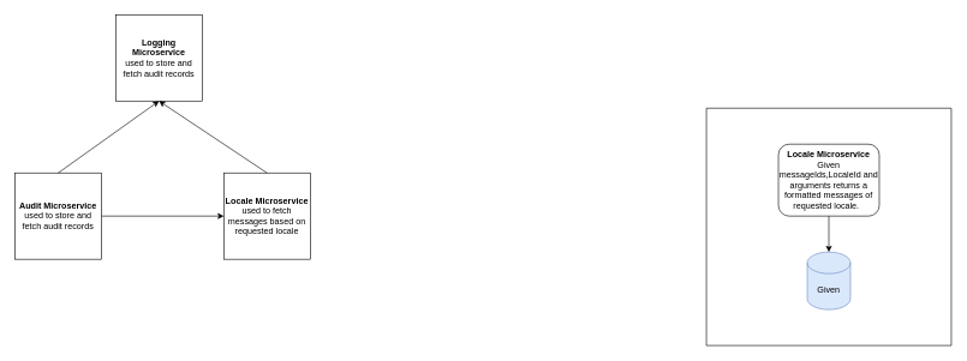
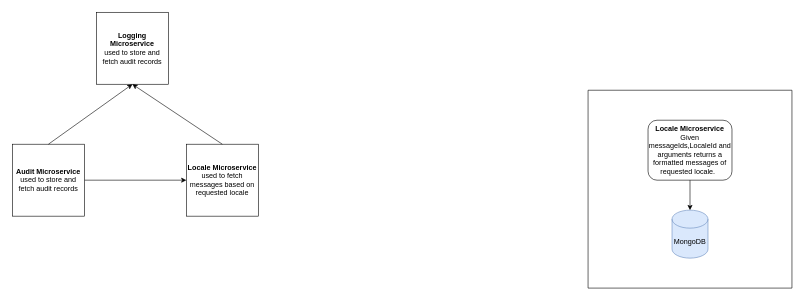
  <mxCell id="0" />
  <mxCell id="1" parent="0" />
  <mxCell id="2" value="" style="swimlane;startSize=0;" vertex="1" parent="1"><mxGeometry x="980" y="150" width="340" height="330" as="geometry" /></mxCell>
- <mxCell id="3" value="Given" style="shape=cylinder3;whiteSpace=wrap;html=1;boundedLbl=1;backgroundOutline=1;size=15;fillColor=#dae8fc;strokeColor=#6c8ebf;" vertex="1" parent="2"><mxGeometry x="140" y="200" width="60" height="80" as="geometry" /></mxCell>
+ <mxCell id="3" value="MongoDB" style="shape=cylinder3;whiteSpace=wrap;html=1;boundedLbl=1;backgroundOutline=1;size=15;fillColor=#dae8fc;strokeColor=#6c8ebf;" vertex="1" parent="2"><mxGeometry x="140" y="200" width="60" height="80" as="geometry" /></mxCell>
  <mxCell id="4" value="&lt;b&gt;Locale Microservice&lt;br&gt;&lt;/b&gt;Given messageIds,LocaleId and arguments returns a formatted messages of requested locale.&amp;nbsp;&amp;nbsp;" style="rounded=1;whiteSpace=wrap;html=1;" vertex="1" parent="2"><mxGeometry x="100" y="50" width="140" height="100" as="geometry" /></mxCell>
  <mxCell id="5" value="" style="endArrow=classic;html=1;rounded=0;exitX=0.5;exitY=1;exitDx=0;exitDy=0;entryX=0.5;entryY=0;entryDx=0;entryDy=0;entryPerimeter=0;" edge="1" parent="2" source="4" target="3"><mxGeometry width="50" height="50" relative="1" as="geometry"><mxPoint x="90" y="320" as="sourcePoint" /><mxPoint x="140" y="270" as="targetPoint" /></mxGeometry></mxCell>
  <mxCell id="6" style="edgeStyle=orthogonalEdgeStyle;rounded=0;orthogonalLoop=1;jettySize=auto;html=1;exitX=1;exitY=0.5;exitDx=0;exitDy=0;" edge="1" parent="1" source="7" target="9"><mxGeometry relative="1" as="geometry" /></mxCell>
  <mxCell id="7" value="&lt;b&gt;Audit Microservice&lt;/b&gt;&lt;br&gt;used to store and fetch audit records" style="whiteSpace=wrap;html=1;aspect=fixed;" vertex="1" parent="1"><mxGeometry x="20" y="240" width="120" height="120" as="geometry" /></mxCell>
  <mxCell id="8" value="&lt;b&gt;Logging Microservice&lt;/b&gt;&lt;br&gt;used to store and fetch audit records" style="whiteSpace=wrap;html=1;aspect=fixed;" vertex="1" parent="1"><mxGeometry x="160" y="20" width="120" height="120" as="geometry" /></mxCell>
  <mxCell id="9" value="&lt;b&gt;Locale Microservice&lt;br&gt;&lt;/b&gt;used to fetch messages based on requested locale" style="whiteSpace=wrap;html=1;aspect=fixed;" vertex="1" parent="1"><mxGeometry x="310" y="240" width="120" height="120" as="geometry" /></mxCell>
  <mxCell id="10" value="" style="endArrow=classic;html=1;rounded=0;exitX=0.5;exitY=0;exitDx=0;exitDy=0;entryX=0.5;entryY=1;entryDx=0;entryDy=0;" edge="1" parent="1" source="7" target="8"><mxGeometry width="50" height="50" relative="1" as="geometry"><mxPoint x="340" y="250" as="sourcePoint" /><mxPoint x="390" y="200" as="targetPoint" /></mxGeometry></mxCell>
  <mxCell id="11" value="" style="endArrow=classic;html=1;rounded=0;exitX=0.5;exitY=0;exitDx=0;exitDy=0;entryX=0.5;entryY=1;entryDx=0;entryDy=0;" edge="1" parent="1" source="9" target="8"><mxGeometry width="50" height="50" relative="1" as="geometry"><mxPoint x="340" y="250" as="sourcePoint" /><mxPoint x="390" y="200" as="targetPoint" /></mxGeometry></mxCell>
